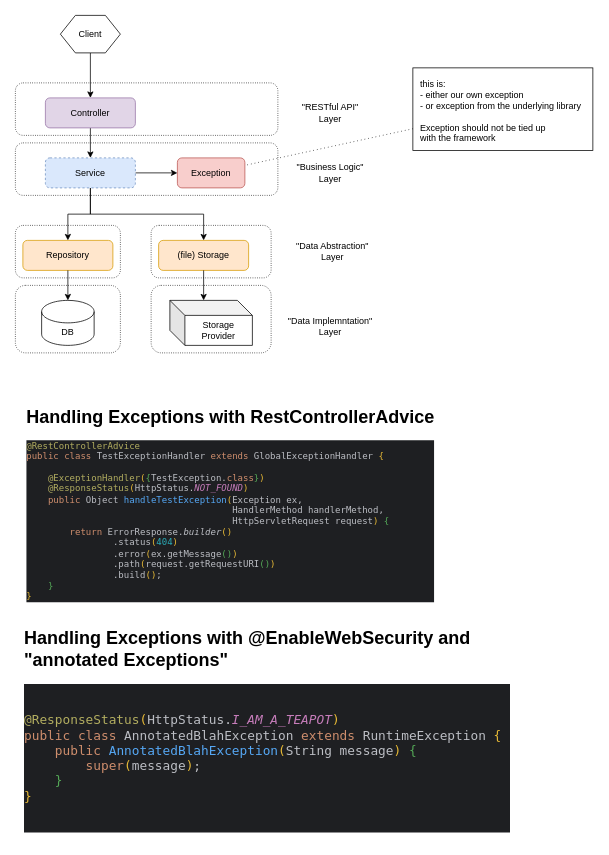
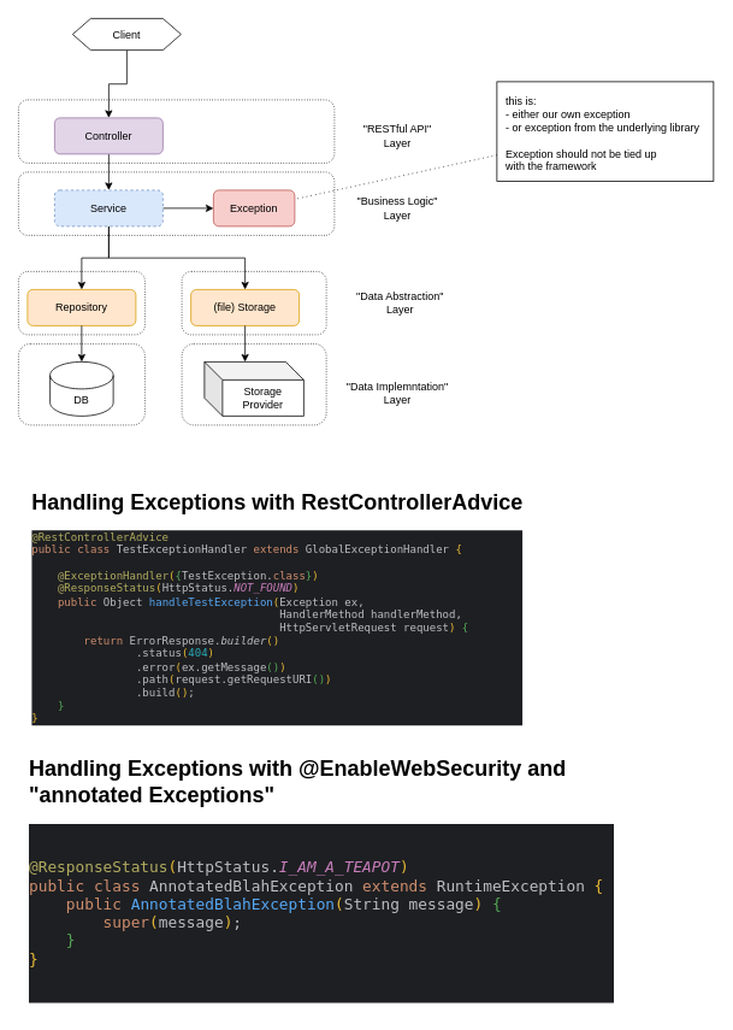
  <mxCell id="0" />
  <mxCell id="1" parent="0" />
  <mxCell id="2" value="" style="rounded=1;whiteSpace=wrap;html=1;fillColor=none;dashed=1;dashPattern=1 2;" vertex="1" parent="1"><mxGeometry x="201" y="380" width="160" height="90" as="geometry" /></mxCell>
  <mxCell id="3" value="" style="rounded=1;whiteSpace=wrap;html=1;fillColor=none;dashed=1;dashPattern=1 2;" vertex="1" parent="1"><mxGeometry x="201" y="300" width="160" height="70" as="geometry" /></mxCell>
  <mxCell id="4" value="" style="rounded=1;whiteSpace=wrap;html=1;fillColor=none;dashed=1;dashPattern=1 2;" parent="1" vertex="1"><mxGeometry x="20" y="380" width="140" height="90" as="geometry" /></mxCell>
  <mxCell id="5" value="" style="rounded=1;whiteSpace=wrap;html=1;dashed=1;dashPattern=1 2;strokeColor=default;align=center;verticalAlign=middle;fontFamily=Helvetica;fontSize=12;fontColor=default;fillColor=none;" parent="1" vertex="1"><mxGeometry x="20" y="110" width="350" height="70" as="geometry" /></mxCell>
  <mxCell id="6" value="" style="rounded=1;whiteSpace=wrap;html=1;fillColor=none;dashed=1;dashPattern=1 2;" parent="1" vertex="1"><mxGeometry x="20" y="300" width="140" height="70" as="geometry" /></mxCell>
  <mxCell id="7" value="" style="rounded=1;whiteSpace=wrap;html=1;fillColor=none;dashed=1;dashPattern=1 2;" parent="1" vertex="1"><mxGeometry x="20" y="190" width="350" height="70" as="geometry" /></mxCell>
  <mxCell id="8" style="edgeStyle=orthogonalEdgeStyle;rounded=0;orthogonalLoop=1;jettySize=auto;html=1;entryX=0.5;entryY=0;entryDx=0;entryDy=0;exitX=0.5;exitY=1;exitDx=0;exitDy=0;" parent="1" source="9" target="13" edge="1"><mxGeometry relative="1" as="geometry" /></mxCell>
  <mxCell id="9" value="Controller" style="rounded=1;whiteSpace=wrap;html=1;fillColor=#e1d5e7;strokeColor=#9673a6;" parent="1" vertex="1"><mxGeometry x="60" y="130" width="120" height="40" as="geometry" /></mxCell>
  <mxCell id="10" style="edgeStyle=orthogonalEdgeStyle;rounded=0;orthogonalLoop=1;jettySize=auto;html=1;entryX=0.5;entryY=0;entryDx=0;entryDy=0;exitX=0.5;exitY=1;exitDx=0;exitDy=0;" parent="1" source="13" target="14" edge="1"><mxGeometry relative="1" as="geometry" /></mxCell>
  <mxCell id="11" style="edgeStyle=orthogonalEdgeStyle;rounded=0;orthogonalLoop=1;jettySize=auto;html=1;entryX=0;entryY=0.5;entryDx=0;entryDy=0;" parent="1" source="13" target="15" edge="1"><mxGeometry relative="1" as="geometry" /></mxCell>
  <mxCell id="12" style="edgeStyle=orthogonalEdgeStyle;rounded=0;orthogonalLoop=1;jettySize=auto;html=1;entryX=0.5;entryY=0;entryDx=0;entryDy=0;exitX=0.5;exitY=1;exitDx=0;exitDy=0;" parent="1" source="13" target="21" edge="1"><mxGeometry relative="1" as="geometry" /></mxCell>
  <mxCell id="13" value="Service" style="rounded=1;whiteSpace=wrap;html=1;fillColor=#dae8fc;strokeColor=#6c8ebf;dashed=1;" parent="1" vertex="1"><mxGeometry x="60" y="210" width="120" height="40" as="geometry" /></mxCell>
  <mxCell id="14" value="Repository" style="rounded=1;whiteSpace=wrap;html=1;fillColor=#ffe6cc;strokeColor=#d79b00;" parent="1" vertex="1"><mxGeometry x="30" y="320" width="120" height="40" as="geometry" /></mxCell>
  <mxCell id="15" value="Exception" style="rounded=1;whiteSpace=wrap;html=1;fillColor=#f8cecc;strokeColor=#b85450;" parent="1" vertex="1"><mxGeometry x="236" y="210" width="90" height="40" as="geometry" /></mxCell>
  <mxCell id="16" value="&quot;Business Logic&quot; Layer" style="text;html=1;align=center;verticalAlign=middle;whiteSpace=wrap;rounded=0;" parent="1" vertex="1"><mxGeometry x="380" y="215" width="120" height="30" as="geometry" /></mxCell>
  <mxCell id="17" value="&quot;Data Abstraction&quot;&lt;br&gt;Layer" style="text;html=1;align=center;verticalAlign=middle;whiteSpace=wrap;rounded=0;" parent="1" vertex="1"><mxGeometry x="383" y="320" width="120" height="30" as="geometry" /></mxCell>
  <mxCell id="18" value="&lt;div style=&quot;&quot;&gt;this is:&lt;/div&gt;&lt;div style=&quot;&quot;&gt;- either our own exception&lt;/div&gt;&lt;div style=&quot;&quot;&gt;- or exception from the underlying library&lt;/div&gt;&lt;div style=&quot;&quot;&gt;&lt;br&gt;&lt;/div&gt;&lt;span style=&quot;&quot;&gt;Exception should not be tied up&lt;/span&gt;&lt;br style=&quot;&quot;&gt;&lt;span style=&quot;&quot;&gt;with the framework&lt;/span&gt;" style="rounded=0;whiteSpace=wrap;html=1;align=left;spacingTop=5;spacing=10;" parent="1" vertex="1"><mxGeometry x="550" y="90" width="240" height="110" as="geometry" /></mxCell>
  <mxCell id="19" style="rounded=0;orthogonalLoop=1;jettySize=auto;html=1;entryX=1;entryY=0.25;entryDx=0;entryDy=0;endArrow=none;endFill=0;dashed=1;dashPattern=1 4;" parent="1" source="18" target="15" edge="1"><mxGeometry relative="1" as="geometry" /></mxCell>
  <mxCell id="20" value="&quot;RESTful API&quot;&lt;br&gt;Layer" style="text;html=1;align=center;verticalAlign=middle;whiteSpace=wrap;rounded=0;" parent="1" vertex="1"><mxGeometry x="380" y="135" width="120" height="30" as="geometry" /></mxCell>
  <mxCell id="21" value="(file) Storage" style="rounded=1;whiteSpace=wrap;html=1;fillColor=#ffe6cc;strokeColor=#d79b00;" parent="1" vertex="1"><mxGeometry x="211" y="320" width="120" height="40" as="geometry" /></mxCell>
  <mxCell id="22" value="DB" style="shape=cylinder3;whiteSpace=wrap;html=1;boundedLbl=1;backgroundOutline=1;size=15;" parent="1" vertex="1"><mxGeometry x="55" y="400" width="70" height="60" as="geometry" /></mxCell>
  <mxCell id="23" style="edgeStyle=orthogonalEdgeStyle;rounded=0;orthogonalLoop=1;jettySize=auto;html=1;entryX=0.5;entryY=0;entryDx=0;entryDy=0;entryPerimeter=0;" parent="1" source="14" target="22" edge="1"><mxGeometry relative="1" as="geometry" /></mxCell>
  <mxCell id="24" value="Storage&lt;br&gt;Provider" style="shape=cube;whiteSpace=wrap;html=1;boundedLbl=1;backgroundOutline=1;darkOpacity=0.05;darkOpacity2=0.1;" parent="1" vertex="1"><mxGeometry x="226" y="400" width="110" height="60" as="geometry" /></mxCell>
  <mxCell id="25" style="edgeStyle=orthogonalEdgeStyle;rounded=0;orthogonalLoop=1;jettySize=auto;html=1;entryX=0;entryY=0;entryDx=45;entryDy=0;entryPerimeter=0;" parent="1" source="21" target="24" edge="1"><mxGeometry relative="1" as="geometry" /></mxCell>
  <mxCell id="26" value="&quot;Data Implemntation&quot;&lt;br&gt;Layer" style="text;html=1;align=center;verticalAlign=middle;whiteSpace=wrap;rounded=0;" parent="1" vertex="1"><mxGeometry x="380" y="420" width="120" height="30" as="geometry" /></mxCell>
  <mxCell id="27" value="&lt;h1 style=&quot;margin-top: 0px;&quot;&gt;Handling Exceptions with RestControllerAdvice&lt;/h1&gt;&lt;div style=&quot;background-color:#1e1f22;color:#bcbec4&quot;&gt;&lt;pre style=&quot;font-family: &amp;quot;Source Code Pro&amp;quot;, monospace;&quot;&gt;&lt;font style=&quot;font-size: 12px;&quot;&gt;&lt;span style=&quot;color: rgb(179, 174, 96);&quot;&gt;@RestControllerAdvice&lt;br&gt;&lt;/span&gt;&lt;span style=&quot;color: rgb(207, 142, 109);&quot;&gt;public class &lt;/span&gt;TestExceptionHandler &lt;span style=&quot;color: rgb(207, 142, 109);&quot;&gt;extends &lt;/span&gt;GlobalExceptionHandler &lt;span style=&quot;color: rgb(232, 186, 54);&quot;&gt;{&lt;br&gt;&lt;/span&gt;&lt;span style=&quot;color: rgb(232, 186, 54);&quot;&gt;&lt;br&gt;&lt;/span&gt;&lt;span style=&quot;color: rgb(232, 186, 54);&quot;&gt;    &lt;/span&gt;&lt;span style=&quot;color: rgb(179, 174, 96);&quot;&gt;@ExceptionHandler&lt;/span&gt;&lt;span style=&quot;color: rgb(232, 186, 54);&quot;&gt;(&lt;/span&gt;&lt;span style=&quot;color: rgb(84, 168, 87);&quot;&gt;{&lt;/span&gt;TestException.&lt;span style=&quot;color: rgb(207, 142, 109);&quot;&gt;class&lt;/span&gt;&lt;span style=&quot;color: rgb(84, 168, 87);&quot;&gt;}&lt;/span&gt;&lt;span style=&quot;color: rgb(232, 186, 54);&quot;&gt;)&lt;br&gt;&lt;/span&gt;&lt;span style=&quot;color: rgb(232, 186, 54);&quot;&gt;    &lt;/span&gt;&lt;span style=&quot;color: rgb(179, 174, 96);&quot;&gt;@ResponseStatus&lt;/span&gt;&lt;span style=&quot;color: rgb(232, 186, 54);&quot;&gt;(&lt;/span&gt;HttpStatus.&lt;span style=&quot;color: rgb(199, 125, 187); font-style: italic;&quot;&gt;NOT_FOUND&lt;/span&gt;&lt;span style=&quot;color: rgb(232, 186, 54);&quot;&gt;)&lt;br&gt;&lt;/span&gt;&lt;span style=&quot;color: rgb(232, 186, 54);&quot;&gt;    &lt;/span&gt;&lt;span style=&quot;color: rgb(207, 142, 109);&quot;&gt;public &lt;/span&gt;Object &lt;span style=&quot;color: rgb(86, 168, 245);&quot;&gt;handleTestException&lt;/span&gt;&lt;span style=&quot;color: rgb(232, 186, 54);&quot;&gt;(&lt;/span&gt;Exception ex, &lt;br/&gt;                                      HandlerMethod handlerMethod, &lt;br/&gt;                                      HttpServletRequest request&lt;span style=&quot;color: rgb(232, 186, 54);&quot;&gt;) &lt;/span&gt;&lt;span style=&quot;color: rgb(84, 168, 87);&quot;&gt;{&lt;br&gt;&lt;/span&gt;&lt;span style=&quot;color: rgb(84, 168, 87);&quot;&gt;        &lt;/span&gt;&lt;span style=&quot;color: rgb(207, 142, 109);&quot;&gt;return &lt;/span&gt;ErrorResponse.&lt;span style=&quot;font-style: italic;&quot;&gt;builder&lt;/span&gt;&lt;span style=&quot;color: rgb(232, 186, 54);&quot;&gt;()&lt;br&gt;&lt;/span&gt;&lt;span style=&quot;color: rgb(232, 186, 54);&quot;&gt;                &lt;/span&gt;.status&lt;span style=&quot;color: rgb(232, 186, 54);&quot;&gt;(&lt;/span&gt;&lt;span style=&quot;color: rgb(42, 172, 184);&quot;&gt;404&lt;/span&gt;&lt;span style=&quot;color: rgb(232, 186, 54);&quot;&gt;)&lt;br&gt;&lt;/span&gt;&lt;span style=&quot;color: rgb(232, 186, 54);&quot;&gt;                &lt;/span&gt;.error&lt;span style=&quot;color: rgb(232, 186, 54);&quot;&gt;(&lt;/span&gt;ex.getMessage&lt;span style=&quot;color: rgb(84, 168, 87);&quot;&gt;()&lt;/span&gt;&lt;span style=&quot;color: rgb(232, 186, 54);&quot;&gt;)&lt;br&gt;&lt;/span&gt;&lt;span style=&quot;color: rgb(232, 186, 54);&quot;&gt;                &lt;/span&gt;.path&lt;span style=&quot;color: rgb(232, 186, 54);&quot;&gt;(&lt;/span&gt;request.getRequestURI&lt;span style=&quot;color: rgb(84, 168, 87);&quot;&gt;()&lt;/span&gt;&lt;span style=&quot;color: rgb(232, 186, 54);&quot;&gt;)&lt;br&gt;&lt;/span&gt;&lt;span style=&quot;color: rgb(232, 186, 54);&quot;&gt;                &lt;/span&gt;.build&lt;span style=&quot;color: rgb(232, 186, 54);&quot;&gt;()&lt;/span&gt;;&lt;br&gt;    &lt;span style=&quot;color: rgb(84, 168, 87);&quot;&gt;}&lt;br&gt;&lt;/span&gt;&lt;span style=&quot;color: rgb(232, 186, 54);&quot;&gt;}&lt;/span&gt;&lt;/font&gt;&lt;/pre&gt;&lt;/div&gt;" style="text;html=1;whiteSpace=wrap;overflow=hidden;rounded=0;spacingTop=2;spacing=5;" parent="1" vertex="1"><mxGeometry x="30" y="530" width="570" height="300" as="geometry" /></mxCell>
  <mxCell id="28" style="edgeStyle=orthogonalEdgeStyle;rounded=0;orthogonalLoop=1;jettySize=auto;html=1;entryX=0.5;entryY=0;entryDx=0;entryDy=0;" parent="1" source="29" target="9" edge="1"><mxGeometry relative="1" as="geometry" /></mxCell>
- <mxCell id="29" value="Client" style="shape=hexagon;perimeter=hexagonPerimeter2;whiteSpace=wrap;html=1;fixedSize=1;" parent="1" vertex="1"><mxGeometry x="80" y="20" width="80" height="50" as="geometry" /></mxCell>
+ <mxCell id="29" value="Client" style="shape=hexagon;perimeter=hexagonPerimeter2;whiteSpace=wrap;html=1;fixedSize=1;" parent="1" vertex="1"><mxGeometry x="80" y="20" width="120" height="35" as="geometry" /></mxCell>
  <mxCell id="30" value="&lt;h1 style=&quot;margin-top: 0px;&quot;&gt;Handling Exceptions with&amp;nbsp;@EnableWebSecurity and &quot;annotated Exceptions&quot;&lt;/h1&gt;&lt;div style=&quot;background-color: rgb(30, 31, 34); color: rgb(188, 190, 196);&quot;&gt;&lt;pre style=&quot;font-family:'Source Code Pro',monospace;font-size:12.8pt;&quot;&gt;&lt;span style=&quot;color: rgb(179, 174, 96);&quot;&gt;&lt;br&gt;&lt;/span&gt;&lt;/pre&gt;&lt;pre style=&quot;font-family:'Source Code Pro',monospace;font-size:12.8pt;&quot;&gt;&lt;span style=&quot;color: rgb(179, 174, 96);&quot;&gt;@ResponseStatus&lt;/span&gt;&lt;span style=&quot;color: rgb(232, 186, 54);&quot;&gt;(&lt;/span&gt;HttpStatus.&lt;span style=&quot;color: rgb(199, 125, 187); font-style: italic;&quot;&gt;I_AM_A_TEAPOT&lt;/span&gt;&lt;span style=&quot;color: rgb(232, 186, 54);&quot;&gt;)&lt;br&gt;&lt;/span&gt;&lt;span style=&quot;color: rgb(207, 142, 109);&quot;&gt;public class &lt;/span&gt;AnnotatedBlahException &lt;span style=&quot;color: rgb(207, 142, 109);&quot;&gt;extends &lt;/span&gt;RuntimeException &lt;span style=&quot;color: rgb(232, 186, 54);&quot;&gt;{&lt;br&gt;&lt;/span&gt;&lt;span style=&quot;color: rgb(232, 186, 54);&quot;&gt;    &lt;/span&gt;&lt;span style=&quot;color: rgb(207, 142, 109);&quot;&gt;public &lt;/span&gt;&lt;span style=&quot;color: rgb(86, 168, 245);&quot;&gt;AnnotatedBlahException&lt;/span&gt;&lt;span style=&quot;color: rgb(232, 186, 54);&quot;&gt;(&lt;/span&gt;String message&lt;span style=&quot;color: rgb(232, 186, 54);&quot;&gt;) &lt;/span&gt;&lt;span style=&quot;color: rgb(84, 168, 87);&quot;&gt;{&lt;br&gt;&lt;/span&gt;&lt;span style=&quot;color: rgb(84, 168, 87);&quot;&gt;        &lt;/span&gt;&lt;span style=&quot;color: rgb(207, 142, 109);&quot;&gt;super&lt;/span&gt;&lt;span style=&quot;color: rgb(232, 186, 54);&quot;&gt;(&lt;/span&gt;message&lt;span style=&quot;color: rgb(232, 186, 54);&quot;&gt;)&lt;/span&gt;;&lt;br&gt;    &lt;span style=&quot;color: rgb(84, 168, 87);&quot;&gt;}&lt;br&gt;&lt;/span&gt;&lt;span style=&quot;color: rgb(232, 186, 54);&quot;&gt;}&lt;/span&gt;&lt;/pre&gt;&lt;pre style=&quot;font-family:'Source Code Pro',monospace;font-size:12.8pt;&quot;&gt;&lt;span style=&quot;color: rgb(232, 186, 54);&quot;&gt;&lt;br&gt;&lt;/span&gt;&lt;/pre&gt;&lt;/div&gt;" style="text;html=1;whiteSpace=wrap;overflow=hidden;rounded=0;" vertex="1" parent="1"><mxGeometry x="30" y="830" width="650" height="288" as="geometry" /></mxCell>
